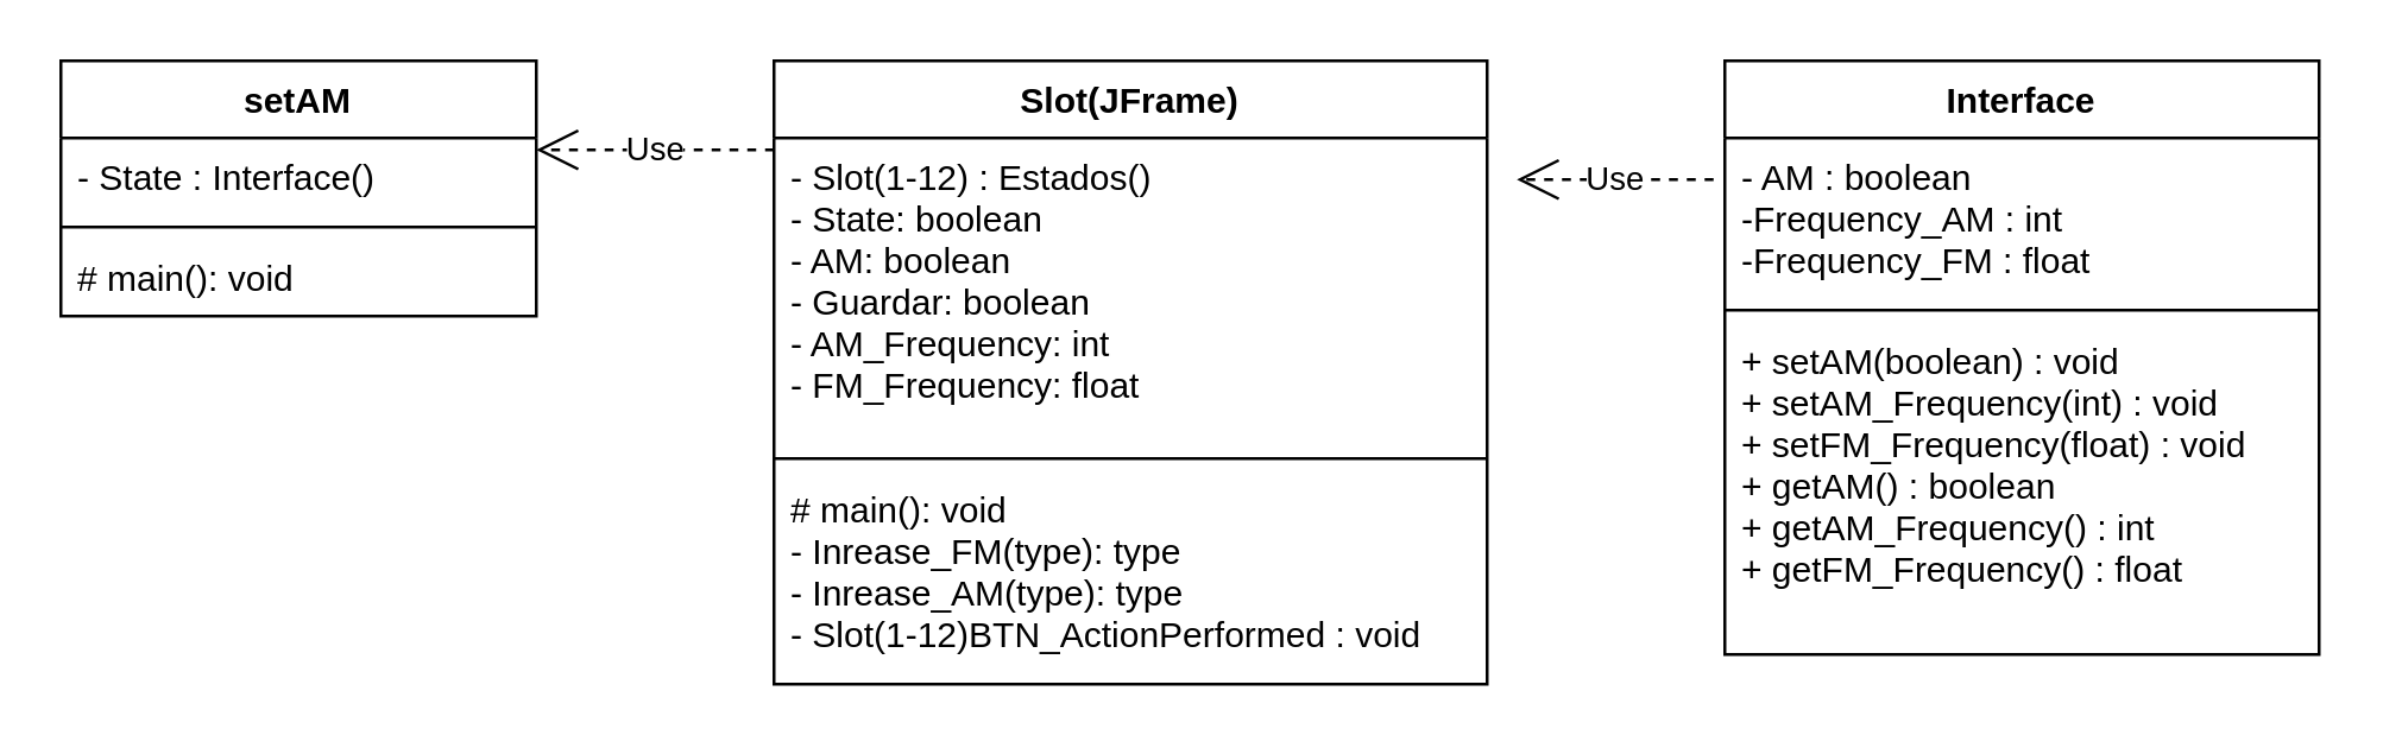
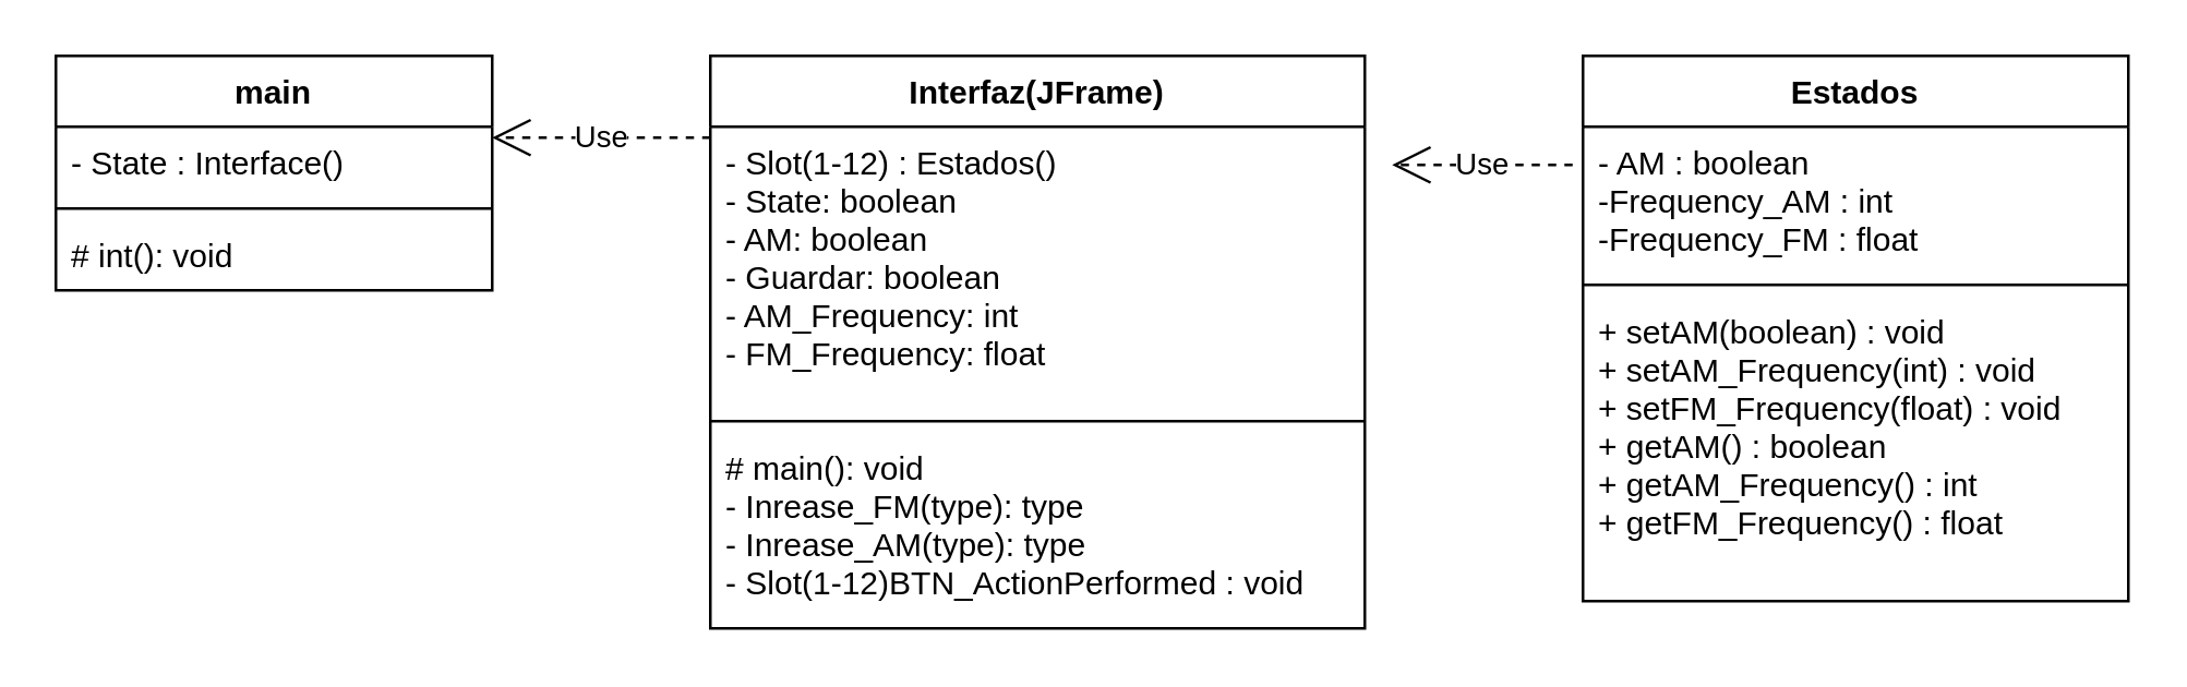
  <mxCell id="0" />
  <mxCell id="1" parent="0" />
- <mxCell id="2" value="setAM" style="swimlane;fontStyle=1;align=center;verticalAlign=top;childLayout=stackLayout;horizontal=1;startSize=26;horizontalStack=0;resizeParent=1;resizeParentMax=0;resizeLast=0;collapsible=1;marginBottom=0;" vertex="1" parent="1"><mxGeometry x="20" y="20" width="160" height="86" as="geometry" /></mxCell>
+ <mxCell id="2" value="main" style="swimlane;fontStyle=1;align=center;verticalAlign=top;childLayout=stackLayout;horizontal=1;startSize=26;horizontalStack=0;resizeParent=1;resizeParentMax=0;resizeLast=0;collapsible=1;marginBottom=0;" vertex="1" parent="1"><mxGeometry x="20" y="20" width="160" height="86" as="geometry" /></mxCell>
  <mxCell id="3" value="- State : Interface()" style="text;strokeColor=none;fillColor=none;align=left;verticalAlign=top;spacingLeft=4;spacingRight=4;overflow=hidden;rotatable=0;points=[[0,0.5],[1,0.5]];portConstraint=eastwest;" vertex="1" parent="2"><mxGeometry y="26" width="160" height="26" as="geometry" /></mxCell>
  <mxCell id="4" value="" style="line;strokeWidth=1;fillColor=none;align=left;verticalAlign=middle;spacingTop=-1;spacingLeft=3;spacingRight=3;rotatable=0;labelPosition=right;points=[];portConstraint=eastwest;strokeColor=inherit;" vertex="1" parent="2"><mxGeometry y="52" width="160" height="8" as="geometry" /></mxCell>
- <mxCell id="5" value="# main(): void&#10;" style="text;strokeColor=none;fillColor=none;align=left;verticalAlign=top;spacingLeft=4;spacingRight=4;overflow=hidden;rotatable=0;points=[[0,0.5],[1,0.5]];portConstraint=eastwest;" vertex="1" parent="2"><mxGeometry y="60" width="160" height="26" as="geometry" /></mxCell>
- <mxCell id="6" value="Slot(JFrame)" style="swimlane;fontStyle=1;align=center;verticalAlign=top;childLayout=stackLayout;horizontal=1;startSize=26;horizontalStack=0;resizeParent=1;resizeParentMax=0;resizeLast=0;collapsible=1;marginBottom=0;" vertex="1" parent="1"><mxGeometry x="260" y="20" width="240" height="210" as="geometry" /></mxCell>
+ <mxCell id="5" value="# int(): void&#10;" style="text;strokeColor=none;fillColor=none;align=left;verticalAlign=top;spacingLeft=4;spacingRight=4;overflow=hidden;rotatable=0;points=[[0,0.5],[1,0.5]];portConstraint=eastwest;" vertex="1" parent="2"><mxGeometry y="60" width="160" height="26" as="geometry" /></mxCell>
+ <mxCell id="6" value="Interfaz(JFrame)" style="swimlane;fontStyle=1;align=center;verticalAlign=top;childLayout=stackLayout;horizontal=1;startSize=26;horizontalStack=0;resizeParent=1;resizeParentMax=0;resizeLast=0;collapsible=1;marginBottom=0;" vertex="1" parent="1"><mxGeometry x="260" y="20" width="240" height="210" as="geometry" /></mxCell>
  <mxCell id="7" value="- Slot(1-12) : Estados()&#10;- State: boolean&#10;- AM: boolean&#10;- Guardar: boolean&#10;- AM_Frequency: int&#10;- FM_Frequency: float" style="text;strokeColor=none;fillColor=none;align=left;verticalAlign=top;spacingLeft=4;spacingRight=4;overflow=hidden;rotatable=0;points=[[0,0.5],[1,0.5]];portConstraint=eastwest;" vertex="1" parent="6"><mxGeometry y="26" width="240" height="104" as="geometry" /></mxCell>
  <mxCell id="8" value="" style="line;strokeWidth=1;fillColor=none;align=left;verticalAlign=middle;spacingTop=-1;spacingLeft=3;spacingRight=3;rotatable=0;labelPosition=right;points=[];portConstraint=eastwest;strokeColor=inherit;" vertex="1" parent="6"><mxGeometry y="130" width="240" height="8" as="geometry" /></mxCell>
  <mxCell id="9" value="# main(): void&#10;- Inrease_FM(type): type&#10;- Inrease_AM(type): type&#10;- Slot(1-12)BTN_ActionPerformed : void" style="text;strokeColor=none;fillColor=none;align=left;verticalAlign=top;spacingLeft=4;spacingRight=4;overflow=hidden;rotatable=0;points=[[0,0.5],[1,0.5]];portConstraint=eastwest;" vertex="1" parent="6"><mxGeometry y="138" width="240" height="72" as="geometry" /></mxCell>
- <mxCell id="10" value="Interface" style="swimlane;fontStyle=1;align=center;verticalAlign=top;childLayout=stackLayout;horizontal=1;startSize=26;horizontalStack=0;resizeParent=1;resizeParentMax=0;resizeLast=0;collapsible=1;marginBottom=0;" vertex="1" parent="1"><mxGeometry x="580" y="20" width="200" height="200" as="geometry" /></mxCell>
+ <mxCell id="10" value="Estados" style="swimlane;fontStyle=1;align=center;verticalAlign=top;childLayout=stackLayout;horizontal=1;startSize=26;horizontalStack=0;resizeParent=1;resizeParentMax=0;resizeLast=0;collapsible=1;marginBottom=0;" vertex="1" parent="1"><mxGeometry x="580" y="20" width="200" height="200" as="geometry" /></mxCell>
  <mxCell id="11" value="- AM : boolean&#10;-Frequency_AM : int&#10;-Frequency_FM : float" style="text;strokeColor=none;fillColor=none;align=left;verticalAlign=top;spacingLeft=4;spacingRight=4;overflow=hidden;rotatable=0;points=[[0,0.5],[1,0.5]];portConstraint=eastwest;" vertex="1" parent="10"><mxGeometry y="26" width="200" height="54" as="geometry" /></mxCell>
  <mxCell id="12" value="" style="line;strokeWidth=1;fillColor=none;align=left;verticalAlign=middle;spacingTop=-1;spacingLeft=3;spacingRight=3;rotatable=0;labelPosition=right;points=[];portConstraint=eastwest;strokeColor=inherit;" vertex="1" parent="10"><mxGeometry y="80" width="200" height="8" as="geometry" /></mxCell>
  <mxCell id="13" value="+ setAM(boolean) : void&#10;+ setAM_Frequency(int) : void&#10;+ setFM_Frequency(float) : void&#10;+ getAM() : boolean&#10;+ getAM_Frequency() : int&#10;+ getFM_Frequency() : float" style="text;strokeColor=none;fillColor=none;align=left;verticalAlign=top;spacingLeft=4;spacingRight=4;overflow=hidden;rotatable=0;points=[[0,0.5],[1,0.5]];portConstraint=eastwest;" vertex="1" parent="10"><mxGeometry y="88" width="200" height="112" as="geometry" /></mxCell>
  <mxCell id="14" value="Use" style="endArrow=open;endSize=12;dashed=1;html=1;rounded=0;exitX=-0.019;exitY=0.259;exitDx=0;exitDy=0;exitPerimeter=0;" edge="1" parent="1" source="11"><mxGeometry width="160" relative="1" as="geometry"><mxPoint x="420" y="60" as="sourcePoint" /><mxPoint x="510" y="60" as="targetPoint" /></mxGeometry></mxCell>
  <mxCell id="15" value="Use" style="endArrow=open;endSize=12;dashed=1;html=1;rounded=0;" edge="1" parent="1"><mxGeometry width="160" relative="1" as="geometry"><mxPoint x="260" y="50" as="sourcePoint" /><mxPoint x="180" y="50" as="targetPoint" /></mxGeometry></mxCell>
